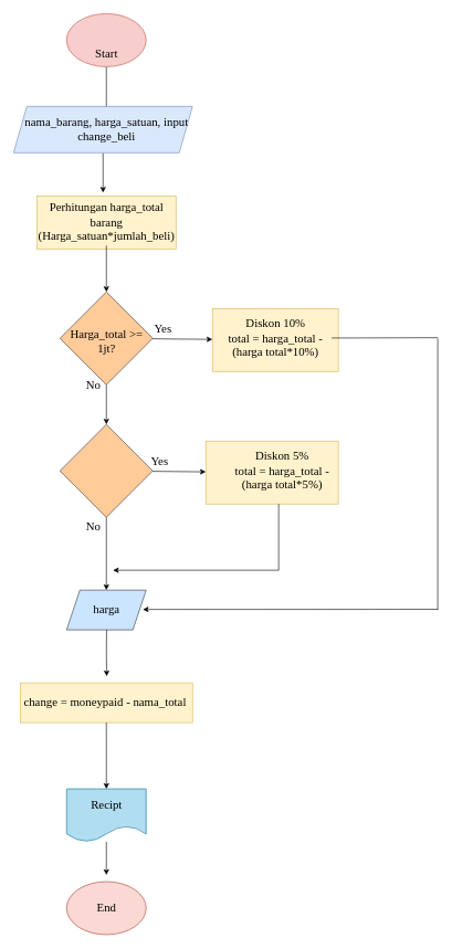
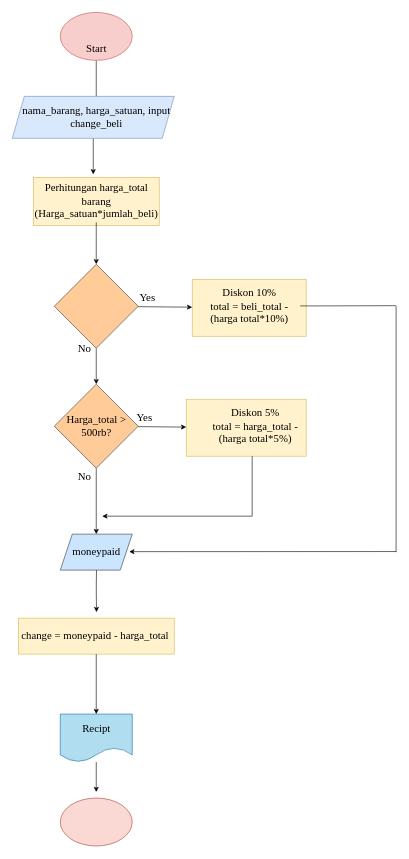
  <mxCell id="0" />
  <mxCell id="1" parent="0" />
  <mxCell id="2" value="" style="edgeStyle=none;html=1;fontFamily=Times New Roman;fontSize=18;" parent="1" source="3" target="15" edge="1"><mxGeometry relative="1" as="geometry" /></mxCell>
  <mxCell id="3" value="" style="ellipse;html=1;horizontal=1;whiteSpace=wrap;fontFamily=Times New Roman;fillColor=#f8cecc;strokeColor=#b85450;" parent="1" vertex="1"><mxGeometry x="100" y="20" width="120" height="80" as="geometry" /></mxCell>
  <mxCell id="4" value="" style="edgeStyle=none;html=1;fontFamily=Times New Roman;fontSize=18;" parent="1" source="5" edge="1"><mxGeometry relative="1" as="geometry"><mxPoint x="155" y="290" as="targetPoint" /></mxGeometry></mxCell>
  <mxCell id="5" value="" style="shape=parallelogram;perimeter=parallelogramPerimeter;whiteSpace=wrap;html=1;fixedSize=1;fillColor=#dae8fc;strokeColor=#6c8ebf;" parent="1" vertex="1"><mxGeometry y="160" width="270" height="70" as="geometry" x="20" /></mxCell>
  <mxCell id="6" value="" style="rounded=0;whiteSpace=wrap;html=1;fillColor=#fff2cc;strokeColor=#d6b656;" parent="1" vertex="1"><mxGeometry x="55" y="295" width="210" height="80" as="geometry" /></mxCell>
  <mxCell id="7" value="" style="edgeStyle=none;html=1;fontFamily=Times New Roman;fontSize=18;" parent="1" source="9" target="19" edge="1"><mxGeometry relative="1" as="geometry" /></mxCell>
  <mxCell id="8" value="" style="edgeStyle=none;html=1;fontFamily=Times New Roman;fontSize=18;" parent="1" source="9" target="12" edge="1"><mxGeometry relative="1" as="geometry" /></mxCell>
  <mxCell id="9" value="" style="rhombus;whiteSpace=wrap;html=1;fillColor=#ffcc99;strokeColor=#36393d;" parent="1" vertex="1"><mxGeometry x="90" y="440" width="140" height="140" as="geometry" /></mxCell>
  <mxCell id="10" value="" style="edgeStyle=none;html=1;fontFamily=Times New Roman;fontSize=18;" parent="1" source="12" target="21" edge="1"><mxGeometry relative="1" as="geometry" /></mxCell>
  <mxCell id="11" value="" style="edgeStyle=none;html=1;fontFamily=Times New Roman;fontSize=18;entryX=0.5;entryY=0;entryDx=0;entryDy=0;" parent="1" source="12" target="30" edge="1"><mxGeometry relative="1" as="geometry"><mxPoint x="160" y="840" as="targetPoint" /></mxGeometry></mxCell>
  <mxCell id="12" value="" style="rhombus;whiteSpace=wrap;html=1;fillColor=#ffcc99;strokeColor=#36393d;" parent="1" vertex="1"><mxGeometry x="90" y="640" width="140" height="140" as="geometry" /></mxCell>
  <mxCell id="13" value="" style="ellipse;whiteSpace=wrap;html=1;fillColor=#fad9d5;strokeColor=#ae4132;" parent="1" vertex="1"><mxGeometry x="100" y="1330" width="120" height="80" as="geometry" /></mxCell>
  <mxCell id="14" value="&lt;font style=&quot;font-size: 18px&quot; color=&quot;#000000&quot;&gt;Start&lt;/font&gt;" style="text;html=1;resizable=0;autosize=1;align=center;verticalAlign=middle;points=[];fillColor=none;strokeColor=none;rounded=0;fontFamily=Times New Roman;" parent="1" vertex="1"><mxGeometry x="135" y="70" width="50" height="20" as="geometry" /></mxCell>
  <mxCell id="15" value="&lt;font color=&quot;#000000&quot;&gt;nama_barang, harga_satuan,&amp;nbsp;input &lt;br&gt;change_beli&lt;/font&gt;" style="text;html=1;resizable=0;autosize=1;align=center;verticalAlign=middle;points=[];fillColor=none;strokeColor=none;rounded=0;fontFamily=Times New Roman;fontSize=18;" parent="1" vertex="1"><mxGeometry x="30" y="170" width="260" height="50" as="geometry" /></mxCell>
  <mxCell id="16" value="" style="edgeStyle=none;html=1;fontFamily=Times New Roman;fontSize=18;" parent="1" source="17" target="9" edge="1"><mxGeometry relative="1" as="geometry" /></mxCell>
  <mxCell id="17" value="&lt;font color=&quot;#000000&quot;&gt;Perhitungan harga_total &lt;br&gt;barang&lt;br&gt;(Harga_satuan*jumlah_beli)&lt;/font&gt;" style="text;html=1;resizable=0;autosize=1;align=center;verticalAlign=middle;points=[];fillColor=none;strokeColor=none;rounded=0;fontFamily=Times New Roman;fontSize=18;" parent="1" vertex="1"><mxGeometry x="50" y="300" width="220" height="70" as="geometry" /></mxCell>
- <mxCell id="18" value="&lt;font color=&quot;#000000&quot;&gt;Harga_total &amp;gt;= &lt;br&gt;1jt?&lt;/font&gt;" style="text;html=1;resizable=0;autosize=1;align=center;verticalAlign=middle;points=[];fillColor=none;strokeColor=none;rounded=0;fontFamily=Times New Roman;fontSize=18;" parent="1" vertex="1"><mxGeometry x="100" y="490" width="120" height="50" as="geometry" /></mxCell>
  <mxCell id="19" value="" style="whiteSpace=wrap;html=1;fillColor=#fff2cc;strokeColor=#d6b656;" parent="1" vertex="1"><mxGeometry x="320" y="465" width="190" height="95" as="geometry" /></mxCell>
+ <mxCell id="20" value="&lt;font color=&quot;#000000&quot;&gt;Harga_total &amp;gt;&lt;br&gt;500rb?&lt;/font&gt;" style="text;html=1;resizable=0;autosize=1;align=center;verticalAlign=middle;points=[];fillColor=none;strokeColor=none;rounded=0;fontFamily=Times New Roman;fontSize=18;" parent="1" vertex="1"><mxGeometry x="105" y="685" width="110" height="50" as="geometry" /></mxCell>
  <mxCell id="21" value="" style="whiteSpace=wrap;html=1;fillColor=#fff2cc;strokeColor=#d6b656;" parent="1" vertex="1"><mxGeometry x="310" y="665" width="200" height="95" as="geometry" /></mxCell>
- <mxCell id="22" value="&lt;font color=&quot;#000000&quot;&gt;End&lt;/font&gt;" style="text;html=1;resizable=0;autosize=1;align=center;verticalAlign=middle;points=[];fillColor=none;strokeColor=none;rounded=0;fontFamily=Times New Roman;fontSize=18;" parent="1" vertex="1"><mxGeometry x="140" y="1355" width="40" height="30" as="geometry" /></mxCell>
- <mxCell id="23" value="&lt;font color=&quot;#000000&quot;&gt;Diskon 10%&lt;br&gt;total = harga_total - &lt;br&gt;(harga total*10%)&lt;/font&gt;" style="text;html=1;resizable=0;autosize=1;align=center;verticalAlign=middle;points=[];fillColor=none;strokeColor=none;rounded=0;fontFamily=Times New Roman;fontSize=18;" parent="1" vertex="1"><mxGeometry x="335" y="475" width="160" height="70" as="geometry" /></mxCell>
+ <mxCell id="23" value="&lt;font color=&quot;#000000&quot;&gt;Diskon 10%&lt;br&gt;total = beli_total - &lt;br&gt;(harga total*10%)&lt;/font&gt;" style="text;html=1;resizable=0;autosize=1;align=center;verticalAlign=middle;points=[];fillColor=none;strokeColor=none;rounded=0;fontFamily=Times New Roman;fontSize=18;" parent="1" vertex="1"><mxGeometry x="335" y="475" width="160" height="70" as="geometry" /></mxCell>
  <mxCell id="24" value="&lt;font color=&quot;#000000&quot;&gt;Diskon 5%&lt;br&gt;total = harga_total -&lt;br&gt;(harga total*5%)&lt;/font&gt;" style="text;html=1;resizable=0;autosize=1;align=center;verticalAlign=middle;points=[];fillColor=none;strokeColor=none;rounded=0;fontFamily=Times New Roman;fontSize=18;" parent="1" vertex="1"><mxGeometry x="345" y="675" width="160" height="70" as="geometry" /></mxCell>
  <mxCell id="25" value="" style="endArrow=none;html=1;fontFamily=Times New Roman;fontSize=18;" parent="1" edge="1"><mxGeometry width="50" height="50" relative="1" as="geometry"><mxPoint x="500" y="509.41" as="sourcePoint" /><mxPoint x="660" y="509" as="targetPoint" /><Array as="points"><mxPoint x="540" y="509.41" /></Array></mxGeometry></mxCell>
  <mxCell id="26" value="" style="endArrow=none;html=1;fontFamily=Times New Roman;fontSize=18;" parent="1" edge="1"><mxGeometry width="50" height="50" relative="1" as="geometry"><mxPoint x="660" y="920" as="sourcePoint" /><mxPoint x="660" y="510" as="targetPoint" /></mxGeometry></mxCell>
  <mxCell id="27" value="" style="endArrow=classic;html=1;fontFamily=Times New Roman;fontSize=18;" parent="1" edge="1"><mxGeometry width="50" height="50" relative="1" as="geometry"><mxPoint x="660" y="919" as="sourcePoint" /><mxPoint x="215" y="919.17" as="targetPoint" /></mxGeometry></mxCell>
  <mxCell id="28" value="" style="rounded=0;whiteSpace=wrap;html=1;fillColor=#fff2cc;strokeColor=#d6b656;" parent="1" vertex="1"><mxGeometry x="30" y="1030" width="260" height="60" as="geometry" /></mxCell>
- <mxCell id="29" value="&lt;font style=&quot;font-size: 18px&quot; face=&quot;Times New Roman&quot; color=&quot;#000000&quot;&gt;change = moneypaid - nama_total&amp;nbsp;&lt;/font&gt;" style="text;html=1;resizable=0;autosize=1;align=center;verticalAlign=middle;points=[];fillColor=none;strokeColor=none;rounded=0;" parent="1" vertex="1"><mxGeometry x="25" y="1050" width="270" height="20" as="geometry" /></mxCell>
+ <mxCell id="29" value="&lt;font style=&quot;font-size: 18px&quot; face=&quot;Times New Roman&quot; color=&quot;#000000&quot;&gt;change = moneypaid - harga_total&amp;nbsp;&lt;/font&gt;" style="text;html=1;resizable=0;autosize=1;align=center;verticalAlign=middle;points=[];fillColor=none;strokeColor=none;rounded=0;" parent="1" vertex="1"><mxGeometry x="25" y="1050" width="270" height="20" as="geometry" /></mxCell>
  <mxCell id="30" value="" style="shape=parallelogram;perimeter=parallelogramPerimeter;whiteSpace=wrap;html=1;fixedSize=1;fontSize=18;fillColor=#cce5ff;strokeColor=#36393d;" parent="1" vertex="1"><mxGeometry x="100" y="890" width="120" height="60" as="geometry" /></mxCell>
  <mxCell id="31" value="&lt;font face=&quot;Times New Roman&quot;&gt;Yes&lt;/font&gt;" style="text;html=1;resizable=0;autosize=1;align=center;verticalAlign=middle;points=[];fillColor=none;strokeColor=none;rounded=0;fontSize=18;" parent="1" vertex="1"><mxGeometry x="225" y="480" width="40" height="30" as="geometry" /></mxCell>
  <mxCell id="32" value="No" style="text;html=1;resizable=0;autosize=1;align=center;verticalAlign=middle;points=[];fillColor=none;strokeColor=none;rounded=0;fontFamily=Times New Roman;fontSize=18;" parent="1" vertex="1"><mxGeometry x="120" y="565" width="40" height="30" as="geometry" /></mxCell>
  <mxCell id="33" value="&lt;font face=&quot;Times New Roman&quot;&gt;Yes&lt;/font&gt;" style="text;html=1;resizable=0;autosize=1;align=center;verticalAlign=middle;points=[];fillColor=none;strokeColor=none;rounded=0;fontSize=18;" parent="1" vertex="1"><mxGeometry x="220" y="680" width="40" height="30" as="geometry" /></mxCell>
  <mxCell id="34" value="No" style="text;html=1;resizable=0;autosize=1;align=center;verticalAlign=middle;points=[];fillColor=none;strokeColor=none;rounded=0;fontFamily=Times New Roman;fontSize=18;" parent="1" vertex="1"><mxGeometry x="120" y="780" width="40" height="30" as="geometry" /></mxCell>
- <mxCell id="35" value="&lt;font color=&quot;#000000&quot;&gt;harga&lt;/font&gt;" style="text;html=1;resizable=0;autosize=1;align=center;verticalAlign=middle;points=[];fillColor=none;strokeColor=none;rounded=0;fontFamily=Times New Roman;fontSize=18;" parent="1" vertex="1"><mxGeometry x="110" y="905" width="100" height="30" as="geometry" /></mxCell>
+ <mxCell id="35" value="&lt;font color=&quot;#000000&quot;&gt;moneypaid&lt;/font&gt;" style="text;html=1;resizable=0;autosize=1;align=center;verticalAlign=middle;points=[];fillColor=none;strokeColor=none;rounded=0;fontFamily=Times New Roman;fontSize=18;" parent="1" vertex="1"><mxGeometry x="110" y="905" width="100" height="30" as="geometry" /></mxCell>
  <mxCell id="36" value="" style="endArrow=classic;html=1;fontFamily=Times New Roman;fontSize=18;" parent="1" edge="1"><mxGeometry width="50" height="50" relative="1" as="geometry"><mxPoint x="160.41" y="950" as="sourcePoint" /><mxPoint x="160.41" y="1020" as="targetPoint" /><Array as="points"><mxPoint x="160" y="980" /></Array></mxGeometry></mxCell>
  <mxCell id="37" value="" style="shape=document;whiteSpace=wrap;html=1;boundedLbl=1;fontFamily=Times New Roman;fontSize=18;fillColor=#b1ddf0;strokeColor=#10739e;" parent="1" vertex="1"><mxGeometry x="100" y="1190" width="120" height="80" as="geometry" /></mxCell>
  <mxCell id="38" value="" style="endArrow=classic;html=1;fontFamily=Times New Roman;fontSize=18;" parent="1" edge="1"><mxGeometry width="50" height="50" relative="1" as="geometry"><mxPoint x="160" y="1090" as="sourcePoint" /><mxPoint x="160" y="1190" as="targetPoint" /></mxGeometry></mxCell>
  <mxCell id="39" value="&lt;font color=&quot;#000000&quot;&gt;Recipt&lt;/font&gt;" style="text;html=1;resizable=0;autosize=1;align=center;verticalAlign=middle;points=[];fillColor=none;strokeColor=none;rounded=0;fontFamily=Times New Roman;fontSize=18;" parent="1" vertex="1"><mxGeometry x="130" y="1200" width="60" height="30" as="geometry" /></mxCell>
  <mxCell id="40" value="" style="endArrow=classic;html=1;fontFamily=Times New Roman;fontSize=18;" parent="1" edge="1"><mxGeometry width="50" height="50" relative="1" as="geometry"><mxPoint x="160" y="1270" as="sourcePoint" /><mxPoint x="160" y="1320" as="targetPoint" /></mxGeometry></mxCell>
  <mxCell id="41" value="" style="endArrow=none;html=1;fontFamily=Times New Roman;fontSize=18;" parent="1" edge="1"><mxGeometry width="50" height="50" relative="1" as="geometry"><mxPoint x="420" y="760" as="sourcePoint" /><mxPoint x="420" y="860" as="targetPoint" /></mxGeometry></mxCell>
  <mxCell id="42" value="" style="endArrow=classic;html=1;fontFamily=Times New Roman;fontSize=18;" parent="1" edge="1"><mxGeometry width="50" height="50" relative="1" as="geometry"><mxPoint x="420" y="860" as="sourcePoint" /><mxPoint x="170" y="860" as="targetPoint" /></mxGeometry></mxCell>
